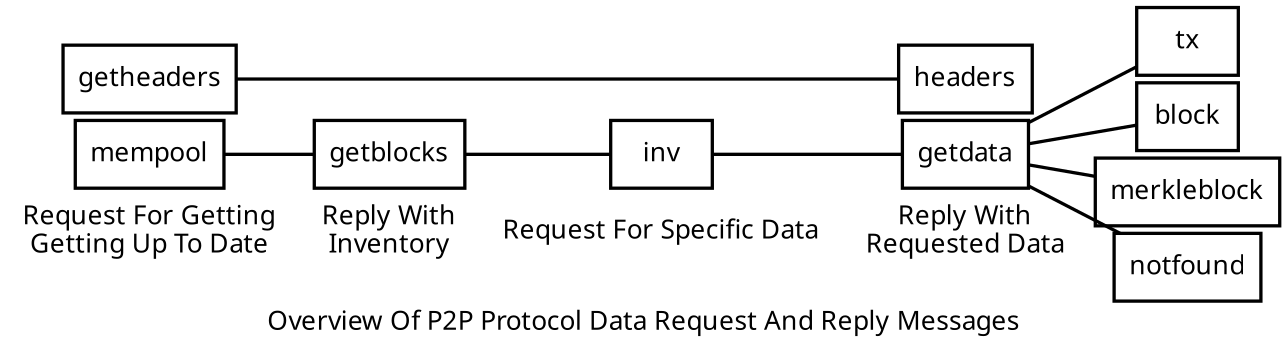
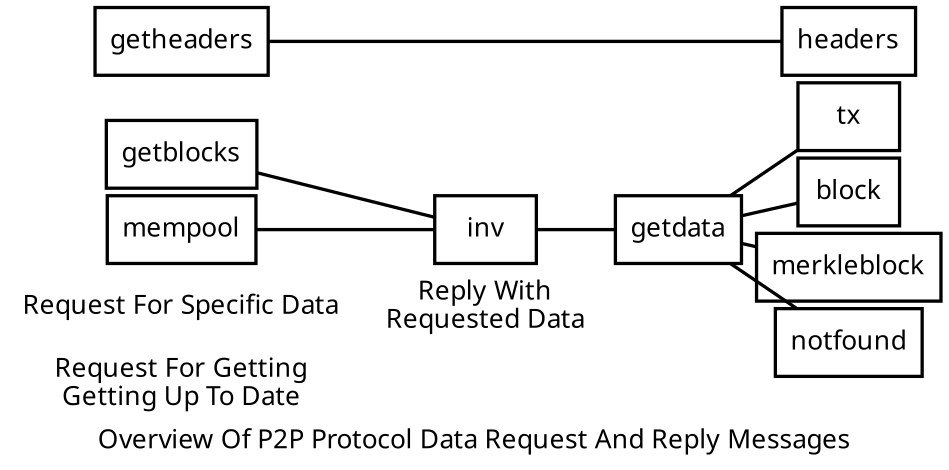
  digraph {
    fontname=Sans
    label="Overview Of P2P Protocol Data Request And Reply Messages"
    nodesep=0.05
    penwidth=1.75
    rankdir=LR
    ranksep=0.1
    splines=false
    node [fontname=Sans penwidth=1.75 shape=box]
    edge [dir=none fontname=Sans penwidth=1.75]
    n1 [label="Request For Getting\nGetting Up To Date" shape=none]
-   n2 [label="Reply With\nInventory" shape=none]
    n3 [label="Request For Specific Data" shape=none]
    n4 [label="Reply With\nRequested Data" shape=none]
    getblocks
    inv
    getdata
    tx
    block
    merkleblock
    notfound
    mempool
    getheaders
    headers
    subgraph sub_1 {
      n1
-     n2
      n3
      n4
    }
-   n1 -> n2 [style=invis]
-   n2 -> n3 [style=invis]
    n3 -> n4 [style=invis]
    getblocks -> inv
    inv -> getdata
    getdata -> tx
    getdata -> block
    getdata -> merkleblock
    getdata -> notfound
-   mempool -> getblocks
+   mempool -> inv
    getheaders -> headers [minlen=3]
  }
